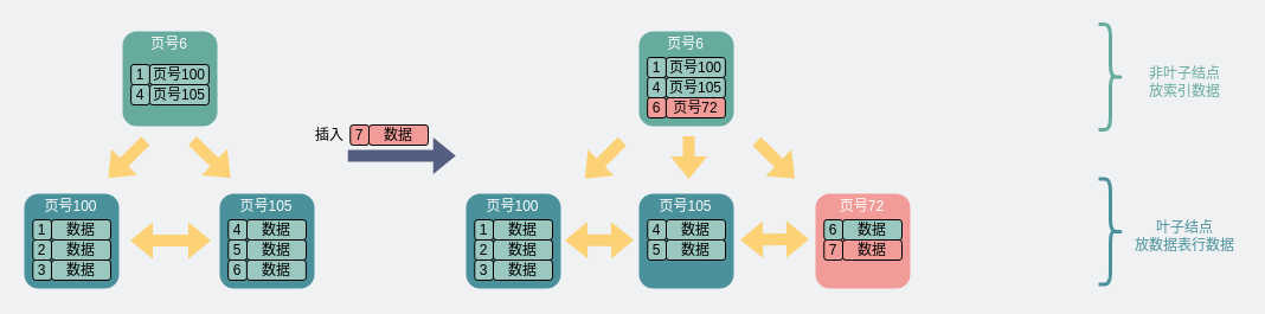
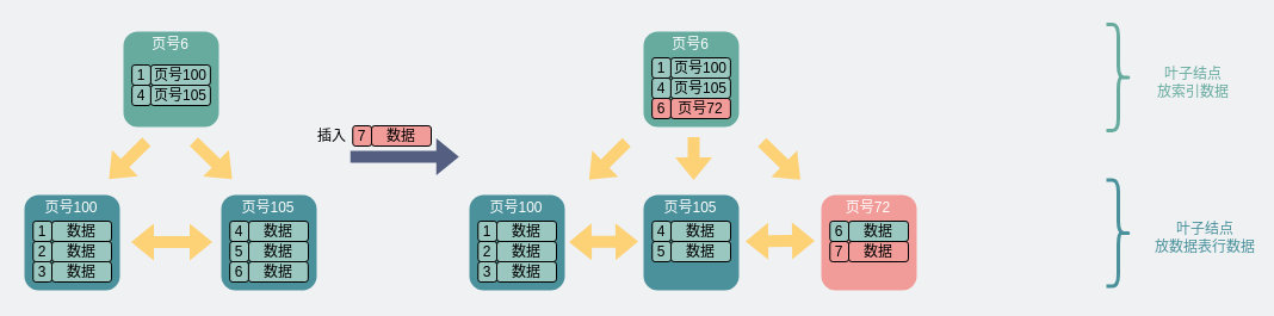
  <mxCell id="0" />
  <mxCell id="1" parent="0" />
  <mxCell id="2" value="" style="shape=flexArrow;endArrow=classic;startArrow=classic;html=1;rounded=0;fontSize=16;fontColor=#000000;strokeColor=none;fillColor=#FDD276;" parent="1" edge="1"><mxGeometry width="100" height="100" relative="1" as="geometry"><mxPoint x="109" y="202.5" as="sourcePoint" /><mxPoint x="178" y="202.5" as="targetPoint" /></mxGeometry></mxCell>
  <mxCell id="3" value="&lt;font color=&quot;#ffffff&quot;&gt;&lt;span style=&quot;font-size: 16px&quot;&gt;&lt;br&gt;&lt;/span&gt;&lt;/font&gt;" style="whiteSpace=wrap;html=1;aspect=fixed;rounded=1;strokeColor=none;fillColor=#4A919B;" parent="1" vertex="1"><mxGeometry x="20" y="163" width="80" height="80" as="geometry" /></mxCell>
  <mxCell id="4" value="数据" style="rounded=1;whiteSpace=wrap;html=1;fillColor=#9AC7BF;strokeColor=default;fontColor=#000000;align=center;" parent="1" vertex="1"><mxGeometry x="43" y="185" width="50" height="17" as="geometry" /></mxCell>
  <mxCell id="5" value="&lt;font color=&quot;#ffffff&quot;&gt;页号100&lt;/font&gt;" style="text;html=1;strokeColor=none;fillColor=none;align=center;verticalAlign=middle;whiteSpace=wrap;rounded=0;dashed=1;fontColor=#535E80;" parent="1" vertex="1"><mxGeometry x="32" y="163" width="55" height="22" as="geometry" /></mxCell>
  <mxCell id="6" value="" style="shape=flexArrow;endArrow=classic;html=1;rounded=0;fontColor=#FFFFFF;strokeColor=none;fillColor=#FDD276;" parent="1" edge="1"><mxGeometry width="50" height="50" relative="1" as="geometry"><mxPoint x="122.65" y="118" as="sourcePoint" /><mxPoint x="90.5" y="150" as="targetPoint" /></mxGeometry></mxCell>
  <mxCell id="7" value="" style="shape=flexArrow;endArrow=classic;html=1;rounded=0;fontColor=#FFFFFF;strokeColor=none;fillColor=#FDD276;" parent="1" edge="1"><mxGeometry width="50" height="50" relative="1" as="geometry"><mxPoint x="161.65" y="118" as="sourcePoint" /><mxPoint x="194.5" y="150" as="targetPoint" /></mxGeometry></mxCell>
  <mxCell id="8" value="&lt;font&gt;1&lt;/font&gt;" style="rounded=1;whiteSpace=wrap;html=1;fillColor=#9AC7BF;strokeColor=default;fontColor=#000000;" parent="1" vertex="1"><mxGeometry x="27.25" y="185" width="15.75" height="17" as="geometry" /></mxCell>
  <mxCell id="9" value="数据" style="rounded=1;whiteSpace=wrap;html=1;fillColor=#9AC7BF;strokeColor=default;fontColor=#000000;align=center;" parent="1" vertex="1"><mxGeometry x="43" y="202" width="50" height="17" as="geometry" /></mxCell>
  <mxCell id="10" value="&lt;font&gt;2&lt;/font&gt;" style="rounded=1;whiteSpace=wrap;html=1;fillColor=#9AC7BF;strokeColor=default;fontColor=#000000;" parent="1" vertex="1"><mxGeometry x="27.25" y="202" width="15.75" height="17" as="geometry" /></mxCell>
  <mxCell id="11" value="数据" style="rounded=1;whiteSpace=wrap;html=1;fillColor=#9AC7BF;strokeColor=default;fontColor=#000000;align=center;" parent="1" vertex="1"><mxGeometry x="43" y="219" width="50" height="17" as="geometry" /></mxCell>
  <mxCell id="12" value="&lt;font&gt;3&lt;/font&gt;" style="rounded=1;whiteSpace=wrap;html=1;fillColor=#9AC7BF;strokeColor=default;fontColor=#000000;" parent="1" vertex="1"><mxGeometry x="27.25" y="219" width="15.75" height="17" as="geometry" /></mxCell>
  <mxCell id="13" value="&lt;font color=&quot;#ffffff&quot;&gt;&lt;span style=&quot;font-size: 16px&quot;&gt;&lt;br&gt;&lt;/span&gt;&lt;/font&gt;" style="whiteSpace=wrap;html=1;aspect=fixed;rounded=1;strokeColor=none;fillColor=#4A919B;" parent="1" vertex="1"><mxGeometry x="185" y="163" width="80" height="80" as="geometry" /></mxCell>
  <mxCell id="14" value="数据" style="rounded=1;whiteSpace=wrap;html=1;fillColor=#9AC7BF;strokeColor=default;fontColor=#000000;align=center;" parent="1" vertex="1"><mxGeometry x="208" y="185" width="50" height="17" as="geometry" /></mxCell>
  <mxCell id="15" value="&lt;font color=&quot;#ffffff&quot;&gt;页号105&lt;/font&gt;" style="text;html=1;strokeColor=none;fillColor=none;align=center;verticalAlign=middle;whiteSpace=wrap;rounded=0;dashed=1;fontColor=#535E80;" parent="1" vertex="1"><mxGeometry x="197" y="163" width="55" height="22" as="geometry" /></mxCell>
  <mxCell id="16" value="&lt;font&gt;4&lt;/font&gt;" style="rounded=1;whiteSpace=wrap;html=1;fillColor=#9AC7BF;strokeColor=default;fontColor=#000000;" parent="1" vertex="1"><mxGeometry x="192.25" y="185" width="15.75" height="17" as="geometry" /></mxCell>
  <mxCell id="17" value="数据" style="rounded=1;whiteSpace=wrap;html=1;fillColor=#9AC7BF;strokeColor=default;fontColor=#000000;align=center;" parent="1" vertex="1"><mxGeometry x="208" y="202" width="50" height="17" as="geometry" /></mxCell>
  <mxCell id="18" value="&lt;font&gt;5&lt;/font&gt;" style="rounded=1;whiteSpace=wrap;html=1;fillColor=#9AC7BF;strokeColor=default;fontColor=#000000;" parent="1" vertex="1"><mxGeometry x="192.25" y="202" width="15.75" height="17" as="geometry" /></mxCell>
  <mxCell id="19" value="&lt;font color=&quot;#ffffff&quot;&gt;&lt;span style=&quot;font-size: 16px&quot;&gt;&lt;br&gt;&lt;/span&gt;&lt;/font&gt;" style="whiteSpace=wrap;html=1;aspect=fixed;rounded=1;strokeColor=none;fillColor=#67AB9F;" parent="1" vertex="1"><mxGeometry x="103" y="26" width="80" height="80" as="geometry" /></mxCell>
  <mxCell id="20" value="页号100" style="rounded=1;whiteSpace=wrap;html=1;fillColor=#9AC7BF;strokeColor=default;fontColor=#000000;align=center;" parent="1" vertex="1"><mxGeometry x="125.88" y="54" width="50" height="17" as="geometry" /></mxCell>
  <mxCell id="21" value="&lt;font color=&quot;#ffffff&quot;&gt;页号6&lt;/font&gt;" style="text;html=1;strokeColor=none;fillColor=none;align=center;verticalAlign=middle;whiteSpace=wrap;rounded=0;dashed=1;fontColor=#535E80;" parent="1" vertex="1"><mxGeometry x="115" y="26" width="55" height="22" as="geometry" /></mxCell>
  <mxCell id="22" value="&lt;font&gt;1&lt;/font&gt;" style="rounded=1;whiteSpace=wrap;html=1;fillColor=#9AC7BF;strokeColor=default;fontColor=#000000;" parent="1" vertex="1"><mxGeometry x="110.13" y="54" width="15.75" height="17" as="geometry" /></mxCell>
  <mxCell id="23" value="页号105" style="rounded=1;whiteSpace=wrap;html=1;fillColor=#9AC7BF;strokeColor=default;fontColor=#000000;align=center;" parent="1" vertex="1"><mxGeometry x="125.88" y="71" width="50" height="17" as="geometry" /></mxCell>
  <mxCell id="24" value="&lt;font&gt;4&lt;/font&gt;" style="rounded=1;whiteSpace=wrap;html=1;fillColor=#9AC7BF;strokeColor=default;fontColor=#000000;" parent="1" vertex="1"><mxGeometry x="110.13" y="71" width="15.75" height="17" as="geometry" /></mxCell>
  <mxCell id="25" value="" style="shape=flexArrow;endArrow=classic;startArrow=classic;html=1;rounded=0;fontSize=16;fontColor=#000000;strokeColor=none;fillColor=#FDD276;" parent="1" edge="1"><mxGeometry width="100" height="100" relative="1" as="geometry"><mxPoint x="476" y="202.5" as="sourcePoint" /><mxPoint x="535" y="202" as="targetPoint" /></mxGeometry></mxCell>
  <mxCell id="26" value="&lt;font color=&quot;#ffffff&quot;&gt;&lt;span style=&quot;font-size: 16px&quot;&gt;&lt;br&gt;&lt;/span&gt;&lt;/font&gt;" style="whiteSpace=wrap;html=1;aspect=fixed;rounded=1;strokeColor=none;fillColor=#4A919B;" parent="1" vertex="1"><mxGeometry x="393" y="163" width="80" height="80" as="geometry" /></mxCell>
  <mxCell id="27" value="数据" style="rounded=1;whiteSpace=wrap;html=1;fillColor=#9AC7BF;strokeColor=default;fontColor=#000000;align=center;" parent="1" vertex="1"><mxGeometry x="416" y="185" width="50" height="17" as="geometry" /></mxCell>
  <mxCell id="28" value="&lt;font color=&quot;#ffffff&quot;&gt;页号100&lt;/font&gt;" style="text;html=1;strokeColor=none;fillColor=none;align=center;verticalAlign=middle;whiteSpace=wrap;rounded=0;dashed=1;fontColor=#535E80;" parent="1" vertex="1"><mxGeometry x="405" y="163" width="55" height="22" as="geometry" /></mxCell>
  <mxCell id="29" value="" style="shape=flexArrow;endArrow=classic;html=1;rounded=0;fontColor=#FFFFFF;strokeColor=none;fillColor=#FDD276;" parent="1" edge="1"><mxGeometry width="50" height="50" relative="1" as="geometry"><mxPoint x="525.15" y="118.5" as="sourcePoint" /><mxPoint x="493" y="150.5" as="targetPoint" /></mxGeometry></mxCell>
  <mxCell id="30" value="" style="shape=flexArrow;endArrow=classic;html=1;rounded=0;fontColor=#FFFFFF;strokeColor=none;fillColor=#FDD276;" parent="1" edge="1"><mxGeometry width="50" height="50" relative="1" as="geometry"><mxPoint x="638" y="118.5" as="sourcePoint" /><mxPoint x="670.85" y="150.5" as="targetPoint" /></mxGeometry></mxCell>
  <mxCell id="31" value="&lt;font&gt;1&lt;/font&gt;" style="rounded=1;whiteSpace=wrap;html=1;fillColor=#9AC7BF;strokeColor=default;fontColor=#000000;" parent="1" vertex="1"><mxGeometry x="400.25" y="185" width="15.75" height="17" as="geometry" /></mxCell>
  <mxCell id="32" value="数据" style="rounded=1;whiteSpace=wrap;html=1;fillColor=#9AC7BF;strokeColor=default;fontColor=#000000;align=center;" parent="1" vertex="1"><mxGeometry x="416" y="202" width="50" height="17" as="geometry" /></mxCell>
  <mxCell id="33" value="&lt;font&gt;2&lt;/font&gt;" style="rounded=1;whiteSpace=wrap;html=1;fillColor=#9AC7BF;strokeColor=default;fontColor=#000000;" parent="1" vertex="1"><mxGeometry x="400.25" y="202" width="15.75" height="17" as="geometry" /></mxCell>
  <mxCell id="34" value="数据" style="rounded=1;whiteSpace=wrap;html=1;fillColor=#9AC7BF;strokeColor=default;fontColor=#000000;align=center;" parent="1" vertex="1"><mxGeometry x="416" y="219" width="50" height="17" as="geometry" /></mxCell>
  <mxCell id="35" value="&lt;font&gt;3&lt;/font&gt;" style="rounded=1;whiteSpace=wrap;html=1;fillColor=#9AC7BF;strokeColor=default;fontColor=#000000;" parent="1" vertex="1"><mxGeometry x="400.25" y="219" width="15.75" height="17" as="geometry" /></mxCell>
  <mxCell id="36" value="&lt;font color=&quot;#ffffff&quot;&gt;&lt;span style=&quot;font-size: 16px&quot;&gt;&lt;br&gt;&lt;/span&gt;&lt;/font&gt;" style="whiteSpace=wrap;html=1;aspect=fixed;rounded=1;strokeColor=none;fillColor=#4A919B;" parent="1" vertex="1"><mxGeometry x="539" y="163" width="80" height="80" as="geometry" /></mxCell>
  <mxCell id="37" value="数据" style="rounded=1;whiteSpace=wrap;html=1;fillColor=#9AC7BF;strokeColor=default;fontColor=#000000;align=center;" parent="1" vertex="1"><mxGeometry x="562" y="185" width="50" height="17" as="geometry" /></mxCell>
  <mxCell id="38" value="&lt;font color=&quot;#ffffff&quot;&gt;页号105&lt;/font&gt;" style="text;html=1;strokeColor=none;fillColor=none;align=center;verticalAlign=middle;whiteSpace=wrap;rounded=0;dashed=1;fontColor=#535E80;" parent="1" vertex="1"><mxGeometry x="551" y="163" width="55" height="22" as="geometry" /></mxCell>
  <mxCell id="39" value="&lt;font&gt;4&lt;/font&gt;" style="rounded=1;whiteSpace=wrap;html=1;fillColor=#9AC7BF;strokeColor=default;fontColor=#000000;" parent="1" vertex="1"><mxGeometry x="546.25" y="185" width="15.75" height="17" as="geometry" /></mxCell>
  <mxCell id="40" value="数据" style="rounded=1;whiteSpace=wrap;html=1;fillColor=#9AC7BF;strokeColor=default;fontColor=#000000;align=center;" parent="1" vertex="1"><mxGeometry x="562" y="202" width="50" height="17" as="geometry" /></mxCell>
  <mxCell id="41" value="&lt;font&gt;5&lt;/font&gt;" style="rounded=1;whiteSpace=wrap;html=1;fillColor=#9AC7BF;strokeColor=default;fontColor=#000000;" parent="1" vertex="1"><mxGeometry x="546.25" y="202" width="15.75" height="17" as="geometry" /></mxCell>
  <mxCell id="42" value="&lt;font color=&quot;#ffffff&quot;&gt;&lt;span style=&quot;font-size: 16px&quot;&gt;&lt;br&gt;&lt;/span&gt;&lt;/font&gt;" style="whiteSpace=wrap;html=1;aspect=fixed;rounded=1;strokeColor=none;fillColor=#67AB9F;" parent="1" vertex="1"><mxGeometry x="539" y="26" width="80" height="80" as="geometry" /></mxCell>
  <mxCell id="43" value="页号100" style="rounded=1;whiteSpace=wrap;html=1;fillColor=#9AC7BF;strokeColor=default;fontColor=#000000;align=center;" parent="1" vertex="1"><mxGeometry x="561.88" y="48" width="50" height="17" as="geometry" /></mxCell>
  <mxCell id="44" value="&lt;font color=&quot;#ffffff&quot;&gt;页号6&lt;/font&gt;" style="text;html=1;strokeColor=none;fillColor=none;align=center;verticalAlign=middle;whiteSpace=wrap;rounded=0;dashed=1;fontColor=#535E80;" parent="1" vertex="1"><mxGeometry x="551" y="26" width="55" height="22" as="geometry" /></mxCell>
  <mxCell id="45" value="&lt;font&gt;1&lt;/font&gt;" style="rounded=1;whiteSpace=wrap;html=1;fillColor=#9AC7BF;strokeColor=default;fontColor=#000000;" parent="1" vertex="1"><mxGeometry x="546.13" y="48" width="15.75" height="17" as="geometry" /></mxCell>
  <mxCell id="46" value="页号105" style="rounded=1;whiteSpace=wrap;html=1;fillColor=#9AC7BF;strokeColor=default;fontColor=#000000;align=center;" parent="1" vertex="1"><mxGeometry x="561.88" y="65" width="50" height="17" as="geometry" /></mxCell>
  <mxCell id="47" value="&lt;font&gt;4&lt;/font&gt;" style="rounded=1;whiteSpace=wrap;html=1;fillColor=#9AC7BF;strokeColor=default;fontColor=#000000;" parent="1" vertex="1"><mxGeometry x="546.13" y="65" width="15.75" height="17" as="geometry" /></mxCell>
  <mxCell id="48" value="" style="shape=curlyBracket;whiteSpace=wrap;html=1;rounded=1;flipH=1;fontColor=#000000;fillColor=none;fontSize=5;strokeWidth=3;strokeColor=#4A919B;" parent="1" vertex="1"><mxGeometry x="927" y="150.5" width="20" height="89" as="geometry" /></mxCell>
- <mxCell id="49" value="叶子结点&lt;br&gt;放数据表行数据" style="text;html=1;strokeColor=none;fillColor=none;align=center;verticalAlign=middle;whiteSpace=wrap;rounded=0;fontColor=#4A919B;" parent="1" vertex="1"><mxGeometry x="953.5" y="177" width="92" height="44" as="geometry" /></mxCell>
+ <mxCell id="49" value="叶子结点&lt;br&gt;放数据表行数据" style="text;html=1;strokeColor=none;fillColor=none;align=center;verticalAlign=middle;whiteSpace=wrap;rounded=0;fontColor=#4A919B;" parent="1" vertex="1"><mxGeometry x="963.5" y="177" width="92" height="44" as="geometry" /></mxCell>
  <mxCell id="50" value="" style="shape=curlyBracket;whiteSpace=wrap;html=1;rounded=1;flipH=1;fontColor=#000000;fillColor=none;fontSize=5;strokeWidth=3;strokeColor=#67AB9F;" parent="1" vertex="1"><mxGeometry x="927" y="20" width="20" height="89" as="geometry" /></mxCell>
- <mxCell id="51" value="&lt;span style=&quot;color: rgb(103 , 171 , 159)&quot;&gt;非叶子结点&lt;/span&gt;&lt;br style=&quot;color: rgb(103 , 171 , 159)&quot;&gt;&lt;span style=&quot;color: rgb(103 , 171 , 159)&quot;&gt;放索引数据&lt;/span&gt;" style="text;html=1;strokeColor=none;fillColor=none;align=center;verticalAlign=middle;whiteSpace=wrap;rounded=0;fontColor=#4A919B;" parent="1" vertex="1"><mxGeometry x="953.5" y="46.5" width="92" height="44" as="geometry" /></mxCell>
+ <mxCell id="51" value="&lt;span style=&quot;color: rgb(103 , 171 , 159)&quot;&gt;叶子结点&lt;/span&gt;&lt;br style=&quot;color: rgb(103 , 171 , 159)&quot;&gt;&lt;span style=&quot;color: rgb(103 , 171 , 159)&quot;&gt;放索引数据&lt;/span&gt;" style="text;html=1;strokeColor=none;fillColor=none;align=center;verticalAlign=middle;whiteSpace=wrap;rounded=0;fontColor=#4A919B;" parent="1" vertex="1"><mxGeometry x="953.5" y="46.5" width="92" height="44" as="geometry" /></mxCell>
  <mxCell id="52" value="数据" style="rounded=1;whiteSpace=wrap;html=1;fillColor=#9AC7BF;strokeColor=default;fontColor=#000000;align=center;" parent="1" vertex="1"><mxGeometry x="207.88" y="219" width="50" height="17" as="geometry" /></mxCell>
  <mxCell id="53" value="&lt;font&gt;6&lt;/font&gt;" style="rounded=1;whiteSpace=wrap;html=1;fillColor=#9AC7BF;strokeColor=default;fontColor=#000000;" parent="1" vertex="1"><mxGeometry x="192.13" y="219" width="15.75" height="17" as="geometry" /></mxCell>
  <mxCell id="54" value="" style="shape=flexArrow;endArrow=classic;startArrow=none;html=1;rounded=0;fontSize=16;fontColor=#000000;strokeColor=none;fillColor=#535E80;startFill=0;" parent="1" edge="1"><mxGeometry width="100" height="100" relative="1" as="geometry"><mxPoint x="292.75" y="131" as="sourcePoint" /><mxPoint x="384.75" y="131" as="targetPoint" /></mxGeometry></mxCell>
  <mxCell id="55" value="数据" style="rounded=1;whiteSpace=wrap;html=1;fillColor=#F19C99;strokeColor=default;fontColor=#000000;align=center;" parent="1" vertex="1"><mxGeometry x="311" y="105" width="50" height="17" as="geometry" /></mxCell>
  <mxCell id="56" value="&lt;font&gt;7&lt;/font&gt;" style="rounded=1;whiteSpace=wrap;html=1;fillColor=#F19C99;strokeColor=default;fontColor=#000000;" parent="1" vertex="1"><mxGeometry x="295.25" y="105" width="15.75" height="17" as="geometry" /></mxCell>
  <mxCell id="57" value="插入" style="text;html=1;strokeColor=none;fillColor=none;align=center;verticalAlign=middle;whiteSpace=wrap;rounded=0;" parent="1" vertex="1"><mxGeometry x="261" y="105" width="34.25" height="17" as="geometry" /></mxCell>
  <mxCell id="58" value="&lt;font color=&quot;#ffffff&quot;&gt;&lt;span style=&quot;font-size: 16px&quot;&gt;&lt;br&gt;&lt;/span&gt;&lt;/font&gt;" style="whiteSpace=wrap;html=1;aspect=fixed;rounded=1;strokeColor=none;fillColor=#F19C99;" parent="1" vertex="1"><mxGeometry x="688" y="163" width="80" height="80" as="geometry" /></mxCell>
  <mxCell id="59" value="数据" style="rounded=1;whiteSpace=wrap;html=1;fillColor=#9AC7BF;strokeColor=default;fontColor=#000000;align=center;" parent="1" vertex="1"><mxGeometry x="711" y="185" width="50" height="17" as="geometry" /></mxCell>
  <mxCell id="60" value="&lt;font color=&quot;#ffffff&quot;&gt;页号72&lt;/font&gt;" style="text;html=1;strokeColor=none;fillColor=none;align=center;verticalAlign=middle;whiteSpace=wrap;rounded=0;dashed=1;fontColor=#535E80;" parent="1" vertex="1"><mxGeometry x="700" y="163" width="55" height="22" as="geometry" /></mxCell>
  <mxCell id="61" value="&lt;font&gt;6&lt;/font&gt;" style="rounded=1;whiteSpace=wrap;html=1;fillColor=#9AC7BF;strokeColor=default;fontColor=#000000;" parent="1" vertex="1"><mxGeometry x="695.25" y="185" width="15.75" height="17" as="geometry" /></mxCell>
  <mxCell id="62" value="数据" style="rounded=1;whiteSpace=wrap;html=1;fillColor=#F19C99;strokeColor=default;fontColor=#000000;align=center;" parent="1" vertex="1"><mxGeometry x="711" y="202" width="50" height="17" as="geometry" /></mxCell>
  <mxCell id="63" value="&lt;font&gt;7&lt;/font&gt;" style="rounded=1;whiteSpace=wrap;html=1;fillColor=#F19C99;strokeColor=default;fontColor=#000000;" parent="1" vertex="1"><mxGeometry x="695.25" y="202" width="15.75" height="17" as="geometry" /></mxCell>
  <mxCell id="64" value="" style="shape=flexArrow;endArrow=classic;startArrow=classic;html=1;rounded=0;fontSize=16;fontColor=#000000;strokeColor=none;fillColor=#FDD276;" parent="1" edge="1"><mxGeometry width="100" height="100" relative="1" as="geometry"><mxPoint x="624" y="201.94" as="sourcePoint" /><mxPoint x="683" y="201.44" as="targetPoint" /></mxGeometry></mxCell>
  <mxCell id="65" value="页号72" style="rounded=1;whiteSpace=wrap;html=1;fillColor=#F19C99;strokeColor=default;fontColor=#000000;align=center;" parent="1" vertex="1"><mxGeometry x="561.88" y="82" width="50" height="17" as="geometry" /></mxCell>
  <mxCell id="66" value="&lt;font&gt;6&lt;/font&gt;" style="rounded=1;whiteSpace=wrap;html=1;fillColor=#F19C99;strokeColor=default;fontColor=#000000;" parent="1" vertex="1"><mxGeometry x="546.13" y="82" width="15.75" height="17" as="geometry" /></mxCell>
  <mxCell id="67" value="" style="shape=flexArrow;endArrow=classic;html=1;rounded=0;fontColor=#FFFFFF;strokeColor=none;fillColor=#FDD276;" parent="1" edge="1"><mxGeometry width="50" height="50" relative="1" as="geometry"><mxPoint x="581" y="114" as="sourcePoint" /><mxPoint x="581" y="151" as="targetPoint" /></mxGeometry></mxCell>
